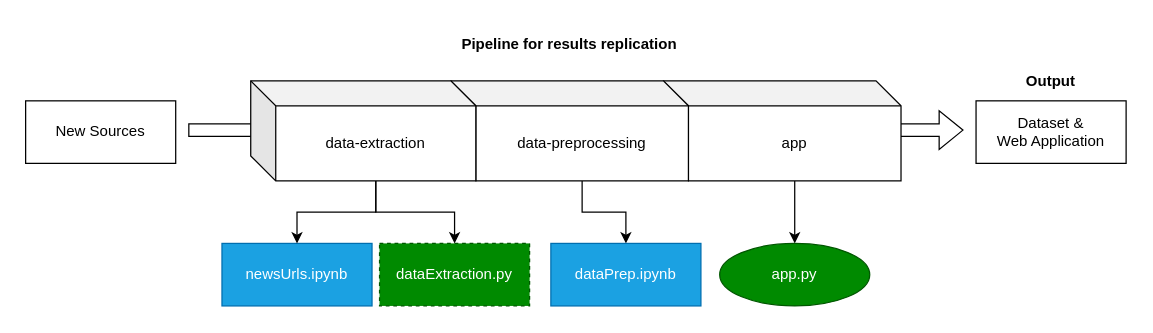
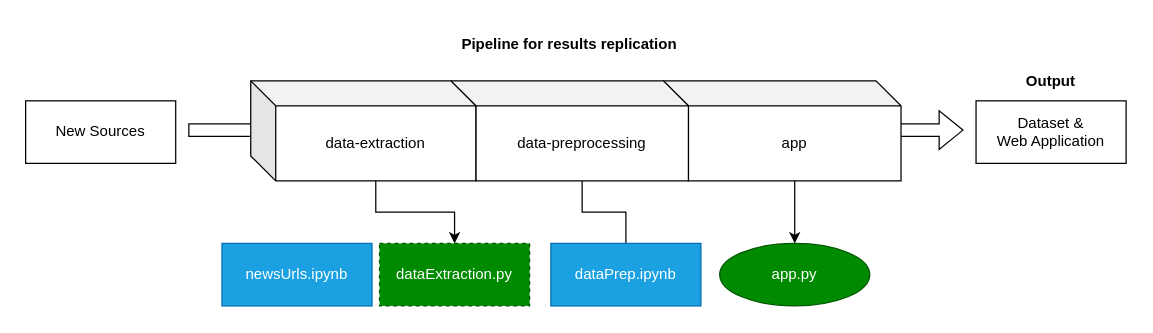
  <mxCell id="0" />
  <mxCell id="1" parent="0" />
  <mxCell id="2" value="" style="shape=flexArrow;endArrow=classic;html=1;rounded=0;" edge="1" parent="1"><mxGeometry width="50" height="50" relative="1" as="geometry"><mxPoint x="150" y="103.41" as="sourcePoint" /><mxPoint x="770" y="103.41" as="targetPoint" /></mxGeometry></mxCell>
  <mxCell id="3" style="edgeStyle=orthogonalEdgeStyle;rounded=0;orthogonalLoop=1;jettySize=auto;html=1;exitX=0;exitY=0;exitDx=105;exitDy=80;exitPerimeter=0;entryX=0.5;entryY=0;entryDx=0;entryDy=0;" edge="1" parent="1" source="4" target="18"><mxGeometry relative="1" as="geometry" /></mxCell>
  <mxCell id="4" value="app" style="shape=cube;whiteSpace=wrap;html=1;boundedLbl=1;backgroundOutline=1;darkOpacity=0.05;darkOpacity2=0.1;" vertex="1" parent="1"><mxGeometry x="530" y="64" width="190" height="80" as="geometry" /></mxCell>
- <mxCell id="5" style="edgeStyle=orthogonalEdgeStyle;rounded=0;orthogonalLoop=1;jettySize=auto;html=1;exitX=0;exitY=0;exitDx=105;exitDy=80;exitPerimeter=0;entryX=0.5;entryY=0;entryDx=0;entryDy=0;" edge="1" parent="1" source="6" target="9"><mxGeometry relative="1" as="geometry" /></mxCell>
+ <mxCell id="5" style="edgeStyle=orthogonalEdgeStyle;rounded=0;orthogonalLoop=1;jettySize=auto;html=1;exitX=0;exitY=0;exitDx=105;exitDy=80;exitPerimeter=0;entryX=0.5;entryY=0;entryDx=0;entryDy=0;endArrow=none;" edge="1" parent="1" source="6" target="9"><mxGeometry relative="1" as="geometry" /></mxCell>
  <mxCell id="6" value="data-preprocessing" style="shape=cube;whiteSpace=wrap;html=1;boundedLbl=1;backgroundOutline=1;darkOpacity=0.05;darkOpacity2=0.1;" vertex="1" parent="1"><mxGeometry x="360" y="64" width="190" height="80" as="geometry" /></mxCell>
  <mxCell id="7" value="newsUrls.ipynb" style="rounded=0;whiteSpace=wrap;html=1;fillColor=#1ba1e2;fontColor=#ffffff;strokeColor=#006EAF;" vertex="1" parent="1"><mxGeometry x="177" y="194" width="120" height="50" as="geometry" /></mxCell>
  <mxCell id="8" value="dataExtraction.py" style="rounded=0;whiteSpace=wrap;html=1;fillColor=#008a00;strokeColor=#005700;fontColor=#ffffff;dashed=1;" vertex="1" parent="1"><mxGeometry x="303" y="194" width="120" height="50" as="geometry" /></mxCell>
  <mxCell id="9" value="dataPrep.ipynb" style="rounded=0;whiteSpace=wrap;html=1;fillColor=#1ba1e2;fontColor=#ffffff;strokeColor=#006EAF;" vertex="1" parent="1"><mxGeometry x="440" y="194" width="120" height="50" as="geometry" /></mxCell>
  <mxCell id="10" style="edgeStyle=orthogonalEdgeStyle;rounded=0;orthogonalLoop=1;jettySize=auto;html=1;exitX=0.5;exitY=1;exitDx=0;exitDy=0;" edge="1" parent="1" source="7" target="7"><mxGeometry relative="1" as="geometry" /></mxCell>
  <mxCell id="11" value="&lt;b&gt;Pipeline for results replication&lt;/b&gt;" style="text;html=1;align=center;verticalAlign=middle;whiteSpace=wrap;rounded=0;" vertex="1" parent="1"><mxGeometry x="355" y="20" width="200" height="30" as="geometry" /></mxCell>
  <mxCell id="12" value="New Sources" style="rounded=0;whiteSpace=wrap;html=1;" vertex="1" parent="1"><mxGeometry x="20" y="80" width="120" height="50" as="geometry" /></mxCell>
  <mxCell id="13" value="Dataset &amp;amp;&lt;div&gt;Web Application&lt;/div&gt;" style="rounded=0;whiteSpace=wrap;html=1;" vertex="1" parent="1"><mxGeometry x="780" y="80" width="120" height="50" as="geometry" /></mxCell>
  <mxCell id="14" value="&lt;b&gt;Output&lt;/b&gt;" style="text;html=1;align=center;verticalAlign=middle;whiteSpace=wrap;rounded=0;" vertex="1" parent="1"><mxGeometry x="800" y="50" width="80" height="30" as="geometry" /></mxCell>
  <mxCell id="15" style="edgeStyle=orthogonalEdgeStyle;rounded=0;orthogonalLoop=1;jettySize=auto;html=1;exitX=0;exitY=0;exitDx=100;exitDy=80;exitPerimeter=0;entryX=0.5;entryY=0;entryDx=0;entryDy=0;" edge="1" parent="1" source="17" target="8"><mxGeometry relative="1" as="geometry" /></mxCell>
- <mxCell id="16" style="edgeStyle=orthogonalEdgeStyle;rounded=0;orthogonalLoop=1;jettySize=auto;html=1;exitX=0;exitY=0;exitDx=100;exitDy=80;exitPerimeter=0;entryX=0.5;entryY=0;entryDx=0;entryDy=0;" edge="1" parent="1" source="17" target="7"><mxGeometry relative="1" as="geometry" /></mxCell>
  <mxCell id="17" value="data-extraction" style="shape=cube;whiteSpace=wrap;html=1;boundedLbl=1;backgroundOutline=1;darkOpacity=0.05;darkOpacity2=0.1;" vertex="1" parent="1"><mxGeometry x="200" y="64" width="180" height="80" as="geometry" /></mxCell>
  <mxCell id="18" value="&lt;font face=&quot;Helvetica&quot;&gt;app.py&lt;/font&gt;" style="ellipse;whiteSpace=wrap;html=1;fillColor=#008a00;strokeColor=#005700;fontColor=#ffffff;" vertex="1" parent="1"><mxGeometry x="575" y="194" width="120" height="50" as="geometry" /></mxCell>
